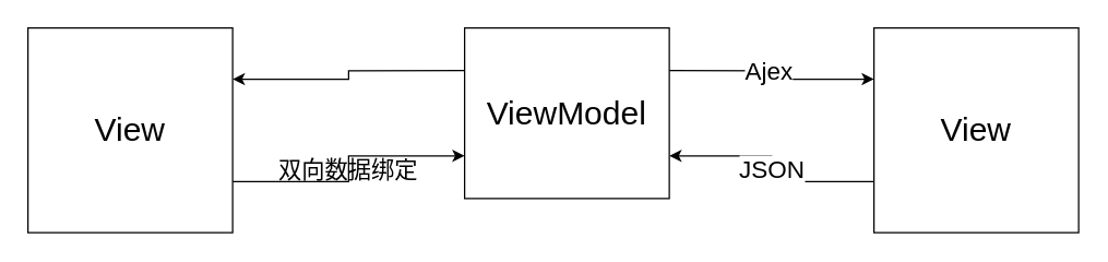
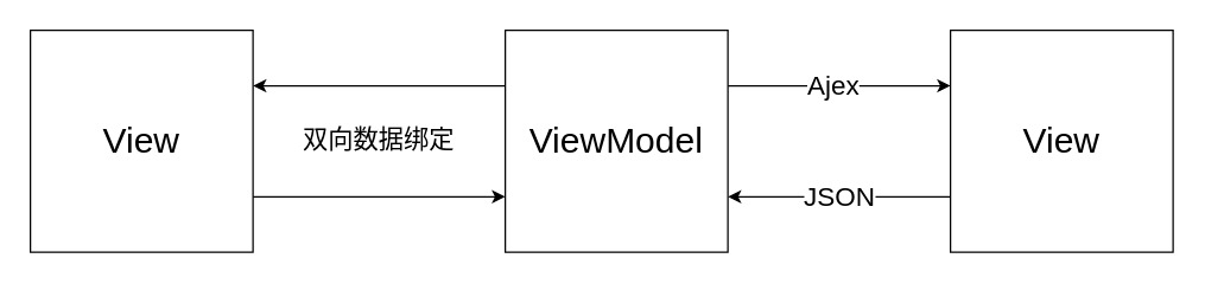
  <mxCell id="0" />
  <mxCell id="1" parent="0" />
  <mxCell id="2" style="edgeStyle=orthogonalEdgeStyle;rounded=0;orthogonalLoop=1;jettySize=auto;html=1;exitX=1;exitY=0.75;exitDx=0;exitDy=0;entryX=0;entryY=0.75;entryDx=0;entryDy=0;" edge="1" parent="1" source="3" target="7"><mxGeometry relative="1" as="geometry" /></mxCell>
  <mxCell id="3" value="&lt;font style=&quot;font-size: 24px;&quot;&gt;View&lt;/font&gt;" style="whiteSpace=wrap;html=1;aspect=fixed;" vertex="1" parent="1"><mxGeometry x="20" y="20" width="150" height="150" as="geometry" /></mxCell>
  <mxCell id="4" style="edgeStyle=orthogonalEdgeStyle;rounded=0;orthogonalLoop=1;jettySize=auto;html=1;exitX=0;exitY=0.25;exitDx=0;exitDy=0;entryX=1;entryY=0.25;entryDx=0;entryDy=0;" edge="1" parent="1" source="7" target="3"><mxGeometry relative="1" as="geometry" /></mxCell>
  <mxCell id="5" style="edgeStyle=orthogonalEdgeStyle;rounded=0;orthogonalLoop=1;jettySize=auto;html=1;exitX=1;exitY=0.25;exitDx=0;exitDy=0;entryX=0;entryY=0.25;entryDx=0;entryDy=0;" edge="1" parent="1" source="7" target="10"><mxGeometry relative="1" as="geometry" /></mxCell>
  <mxCell id="6" value="&lt;font style=&quot;font-size: 18px;&quot;&gt;Ajex&lt;/font&gt;" style="edgeLabel;html=1;align=center;verticalAlign=middle;resizable=0;points=[];" vertex="1" connectable="0" parent="5"><mxGeometry x="-0.12" relative="1" as="geometry"><mxPoint x="4" as="offset" /></mxGeometry></mxCell>
- <mxCell id="7" value="&lt;font style=&quot;font-size: 24px;&quot;&gt;ViewModel&lt;/font&gt;" style="whiteSpace=wrap;html=1;aspect=fixed;" vertex="1" parent="1"><mxGeometry x="340" y="20" width="150" height="125" as="geometry" /></mxCell>
- <mxCell id="8" value="&lt;font style=&quot;font-size: 17px;&quot;&gt;双向数据绑定&lt;/font&gt;" style="text;html=1;strokeColor=none;fillColor=none;align=center;verticalAlign=middle;whiteSpace=wrap;rounded=0;" vertex="1" parent="1"><mxGeometry x="200" y="110" width="110" height="30" as="geometry" /></mxCell>
+ <mxCell id="7" value="&lt;font style=&quot;font-size: 24px;&quot;&gt;ViewModel&lt;/font&gt;" style="whiteSpace=wrap;html=1;aspect=fixed;" vertex="1" parent="1"><mxGeometry x="340" y="20" width="150" height="150" as="geometry" /></mxCell>
+ <mxCell id="8" value="&lt;font style=&quot;font-size: 17px;&quot;&gt;双向数据绑定&lt;/font&gt;" style="text;html=1;strokeColor=none;fillColor=none;align=center;verticalAlign=middle;whiteSpace=wrap;rounded=0;" vertex="1" parent="1"><mxGeometry x="200" y="80" width="110" height="30" as="geometry" /></mxCell>
  <mxCell id="9" value="&lt;font style=&quot;font-size: 18px;&quot;&gt;JSON&lt;/font&gt;" style="edgeStyle=orthogonalEdgeStyle;rounded=0;orthogonalLoop=1;jettySize=auto;html=1;exitX=0;exitY=0.75;exitDx=0;exitDy=0;entryX=1;entryY=0.75;entryDx=0;entryDy=0;" edge="1" parent="1" source="10" target="7"><mxGeometry relative="1" as="geometry" /></mxCell>
  <mxCell id="10" value="&lt;font style=&quot;font-size: 24px;&quot;&gt;View&lt;/font&gt;" style="whiteSpace=wrap;html=1;aspect=fixed;" vertex="1" parent="1"><mxGeometry x="640" y="20" width="150" height="150" as="geometry" /></mxCell>
